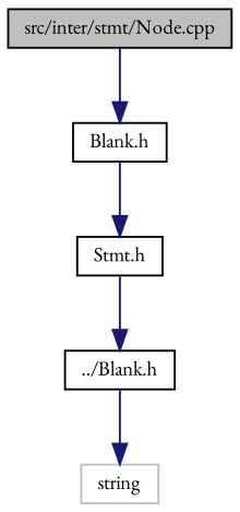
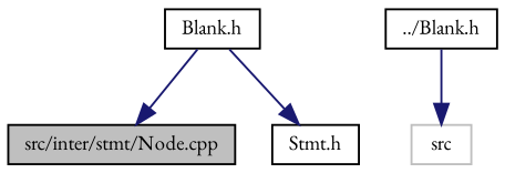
  digraph {
    fontname="EB Garamond"
    node [color=black fillcolor=white fontname="EB Garamond" fontsize=10 shape=record style=filled]
    edge [color=midnightblue fontname="EB Garamond" fontsize=10 labelfontname=Helvetica labelfontsize=10 style=solid]
    n1 [fillcolor=grey75 fontcolor=black height=0.2 label="src/inter/stmt/Node.cpp" width=0.4]
    n2 [height=0.2 label="Blank.h" width=0.4]
    n3 [height=0.2 label="Stmt.h" width=0.4]
    n4 [height=0.2 label="../Blank.h" width=0.4]
-   n5 [color=grey75 height=0.2 label=string width=0.4]
-   n1 -> n2
+   n5 [color=grey75 height=0.2 label=src width=0.4]
+   n2 -> n1
    n2 -> n3
-   n3 -> n4
    n4 -> n5
  }
